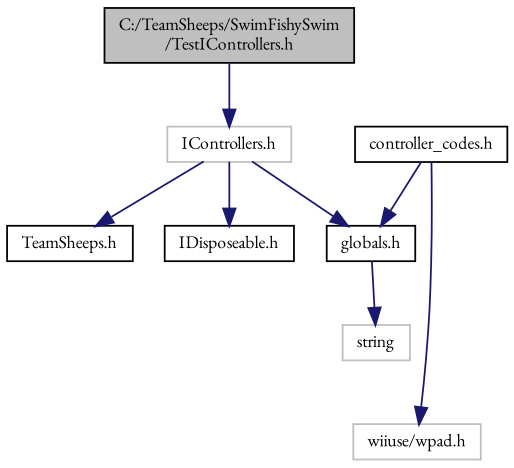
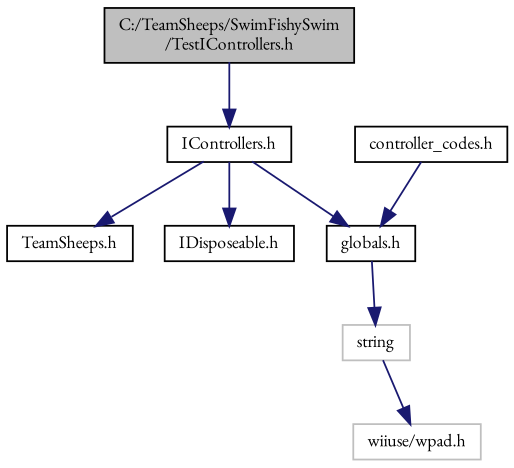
  digraph {
    fontname="EB Garamond"
    node [color=black fillcolor=white fontname="EB Garamond" fontsize=10 shape=record style=filled]
    edge [color=midnightblue fontname="EB Garamond" fontsize=10 labelfontname=Helvetica labelfontsize=10 style=solid]
    n1 [fillcolor=grey75 fontcolor=black height=0.2 label="C:/TeamSheeps/SwimFishySwim\l/TestIControllers.h" width=0.4]
-   n2 [color=grey75 height=0.2 label="IControllers.h" width=0.4]
+   n2 [height=0.2 label="IControllers.h" width=0.4]
    n3 [height=0.2 label="globals.h" width=0.4]
    n4 [height=0.2 label="TeamSheeps.h" width=0.4]
    n5 [height=0.2 label="IDisposeable.h" width=0.4]
    n6 [color=grey75 height=0.2 label=string width=0.4]
    n7 [height=0.2 label="controller_codes.h" width=0.4]
    n8 [color=grey75 height=0.2 label="wiiuse/wpad.h" width=0.4]
    n1 -> n2
    n2 -> n3
    n2 -> n4
    n2 -> n5
    n3 -> n6
    n7 -> n3
-   n7 -> n8
+   n6 -> n8
  }
